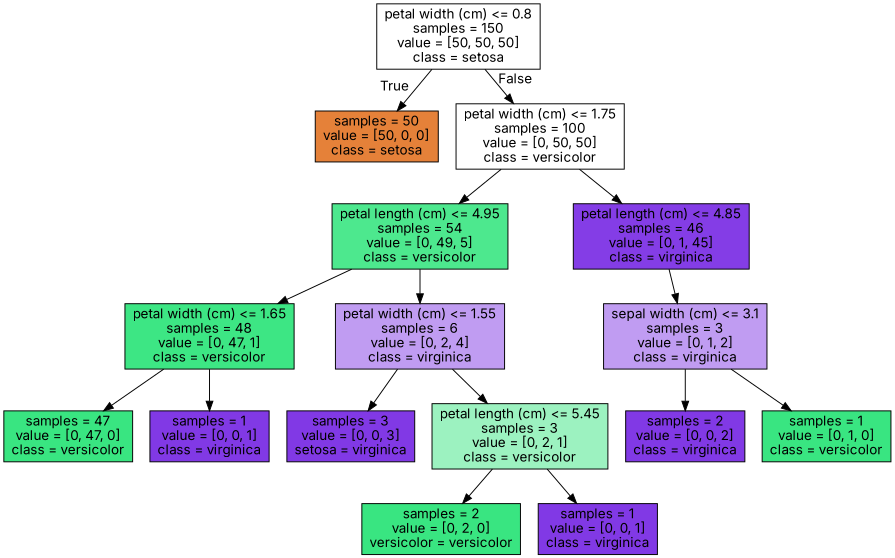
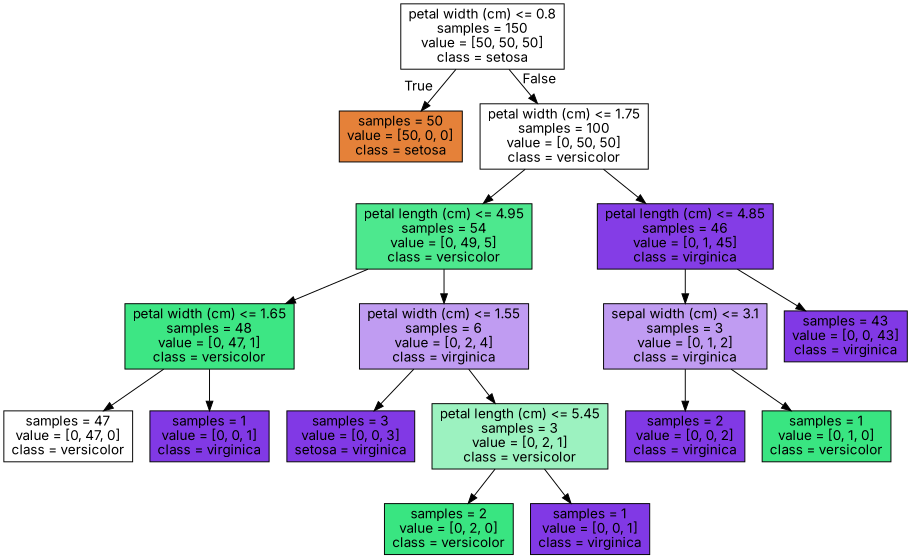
  digraph {
    fontname=Inter
    node [color=black fillcolor="#8139e5" fontname=Inter shape=box style=filled]
    edge [fontname=Inter]
    n1 [fillcolor="#ffffff" label="petal width (cm) <= 0.8\nsamples = 150\nvalue = [50, 50, 50]\nclass = setosa"]
    n2 [fillcolor="#e58139" label="samples = 50\nvalue = [50, 0, 0]\nclass = setosa"]
    n3 [fillcolor="#ffffff" label="petal width (cm) <= 1.75\nsamples = 100\nvalue = [0, 50, 50]\nclass = versicolor"]
    n4 [fillcolor="#4de88e" label="petal length (cm) <= 4.95\nsamples = 54\nvalue = [0, 49, 5]\nclass = versicolor"]
    n5 [fillcolor="#843de6" label="petal length (cm) <= 4.85\nsamples = 46\nvalue = [0, 1, 45]\nclass = virginica"]
    n6 [fillcolor="#3de684" label="petal width (cm) <= 1.65\nsamples = 48\nvalue = [0, 47, 1]\nclass = versicolor"]
    n7 [fillcolor="#c09cf2" label="petal width (cm) <= 1.55\nsamples = 6\nvalue = [0, 2, 4]\nclass = virginica"]
    n8 [fillcolor="#c09cf2" label="sepal width (cm) <= 3.1\nsamples = 3\nvalue = [0, 1, 2]\nclass = virginica"]
-   n10 [fillcolor="#39e581" label="samples = 47\nvalue = [0, 47, 0]\nclass = versicolor"]
+   n9 [label="samples = 43\nvalue = [0, 0, 43]\nclass = virginica"]
+   n10 [fillcolor="#ffffff" label="samples = 47\nvalue = [0, 47, 0]\nclass = versicolor"]
    n11 [label="samples = 1\nvalue = [0, 0, 1]\nclass = virginica"]
    n12 [label="samples = 3\nvalue = [0, 0, 3]\nsetosa = virginica"]
    n13 [fillcolor="#9cf2c0" label="petal length (cm) <= 5.45\nsamples = 3\nvalue = [0, 2, 1]\nclass = versicolor"]
-   n14 [fillcolor="#39e581" label="samples = 2\nvalue = [0, 2, 0]\nversicolor = versicolor"]
+   n14 [fillcolor="#39e581" label="samples = 2\nvalue = [0, 2, 0]\nclass = versicolor"]
    n15 [label="samples = 1\nvalue = [0, 0, 1]\nclass = virginica"]
    n16 [label="samples = 2\nvalue = [0, 0, 2]\nclass = virginica"]
    n17 [fillcolor="#39e581" label="samples = 1\nvalue = [0, 1, 0]\nclass = versicolor"]
    n1 -> n2 [headlabel=True labelangle=45 labeldistance=2.5]
    n1 -> n3 [headlabel=False labelangle=-45 labeldistance=2.5]
    n3 -> n4
    n3 -> n5
    n4 -> n6
    n4 -> n7
    n5 -> n8
+   n5 -> n9
    n6 -> n10
    n6 -> n11
    n7 -> n12
    n7 -> n13
    n8 -> n16
    n8 -> n17
    n13 -> n14
    n13 -> n15
  }
